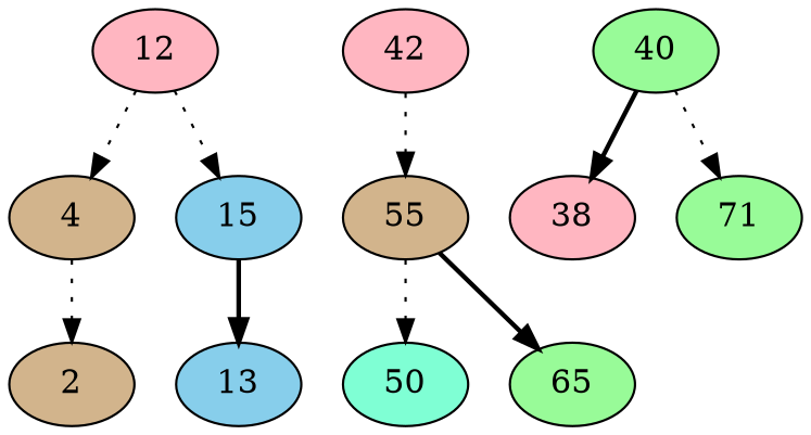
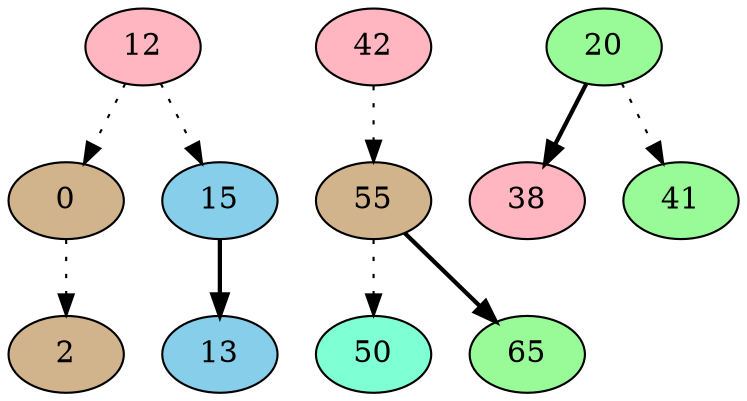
  digraph {
    node [fillcolor=lightpink style=filled]
    edge [style=dotted]
    n1 [label=12]
-   n2 [fillcolor=tan label=4]
+   n2 [fillcolor=tan label=0]
    n3 [fillcolor=skyblue label=15]
    n4 [label=42]
    n5 [fillcolor=tan label=55]
    n6 [fillcolor=tan label=2]
    n7 [fillcolor=skyblue label=13]
-   n8 [fillcolor=palegreen label=40]
+   n8 [fillcolor=palegreen label=20]
    n9 [label=38]
-   n10 [fillcolor=palegreen label=71]
+   n10 [fillcolor=palegreen label=41]
    n11 [fillcolor=aquamarine label=50]
    n12 [fillcolor=palegreen label=65]
    n1 -> n2
    n1 -> n3
    n2 -> n6
    n3 -> n7 [style=bold]
    n4 -> n5
    n5 -> n11
    n5 -> n12 [style=bold]
    n8 -> n9 [style=bold]
    n8 -> n10
  }
